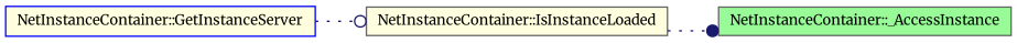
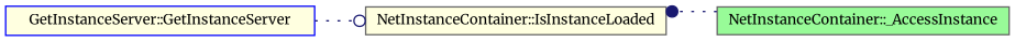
  digraph {
    fontname=Merriweather
    rankdir=LR
    node [color=gray40 fillcolor=lightyellow fontname=Merriweather fontsize=10 shape=record style=filled]
    edge [color=midnightblue fontname=Merriweather fontsize=10 labelfontname=FreeSans labelfontsize=10 style=dotted]
-   n1 [color=blue fontcolor=black height=0.2 label="NetInstanceContainer::GetInstanceServer" width=0.4]
+   n1 [color=blue fontcolor=black height=0.2 label="GetInstanceServer::GetInstanceServer" width=0.4]
    n2 [height=0.2 label="NetInstanceContainer::IsInstanceLoaded" width=0.4]
    n3 [fillcolor=palegreen height=0.2 label="NetInstanceContainer::_AccessInstance" width=0.4]
    n1 -> n2 [arrowhead=odot]
-   n2 -> n3 [arrowhead=dot]
+   n3 -> n2 [arrowhead=dot]
  }
